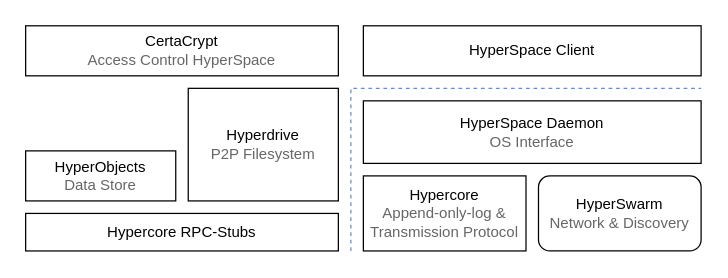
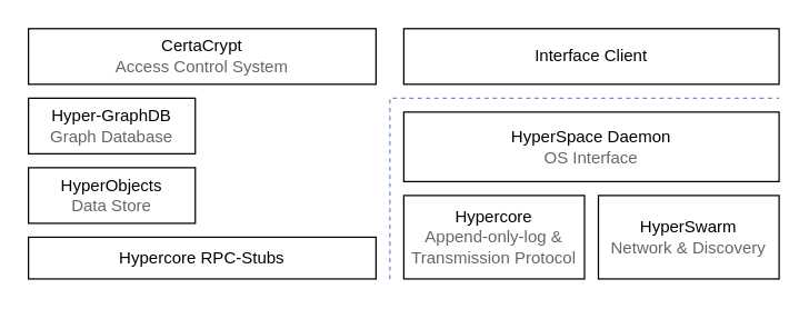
  <mxCell id="0" />
  <mxCell id="1" parent="0" />
- <mxCell id="2" value="CertaCrypt&lt;br&gt;&lt;font color=&quot;#666666&quot;&gt;Access Control HyperSpace&lt;/font&gt;" style="rounded=0;whiteSpace=wrap;html=1;" parent="1" vertex="1"><mxGeometry x="20" y="20" width="250" height="40" as="geometry" /></mxCell>
+ <mxCell id="2" value="CertaCrypt&lt;br&gt;&lt;font color=&quot;#666666&quot;&gt;Access Control System&lt;/font&gt;" style="rounded=0;whiteSpace=wrap;html=1;" parent="1" vertex="1"><mxGeometry x="20" y="20" width="250" height="40" as="geometry" /></mxCell>
+ <mxCell id="3" value="Hyper-GraphDB&lt;br&gt;&lt;font color=&quot;#666666&quot;&gt;Graph Database&lt;/font&gt;" style="rounded=0;whiteSpace=wrap;html=1;" parent="1" vertex="1"><mxGeometry x="20" y="70" width="120" height="40" as="geometry" /></mxCell>
  <mxCell id="4" value="HyperObjects&lt;br&gt;&lt;font color=&quot;#666666&quot;&gt;Data Store&lt;/font&gt;" style="rounded=0;whiteSpace=wrap;html=1;" parent="1" vertex="1"><mxGeometry x="20" y="120" width="120" height="40" as="geometry" /></mxCell>
  <mxCell id="5" value="Hypercore&lt;br&gt;&lt;font color=&quot;#666666&quot;&gt;Append-only-log &amp;amp; Transmission Protocol&lt;/font&gt;" style="rounded=0;whiteSpace=wrap;html=1;" parent="1" vertex="1"><mxGeometry x="290" y="140" width="130" height="60" as="geometry" /></mxCell>
- <mxCell id="6" value="Hyperdrive&lt;br&gt;&lt;font color=&quot;#666666&quot;&gt;P2P Filesystem&lt;/font&gt;" style="rounded=0;whiteSpace=wrap;html=1;" parent="1" vertex="1"><mxGeometry x="150" y="70" width="120" height="90" as="geometry" /></mxCell>
  <mxCell id="7" value="HyperSpace Daemon&lt;br&gt;&lt;font color=&quot;#666666&quot;&gt;OS Interface&lt;br&gt;&lt;/font&gt;" style="whiteSpace=wrap;html=1;" parent="1" vertex="1"><mxGeometry x="290" y="80" width="270" height="50" as="geometry" /></mxCell>
- <mxCell id="8" value="HyperSwarm&lt;br&gt;&lt;font color=&quot;#666666&quot;&gt;Network &amp;amp; Discovery&lt;/font&gt;" style="whiteSpace=wrap;html=1;rounded=1;" parent="1" vertex="1"><mxGeometry x="430" y="140" width="130" height="60" as="geometry" /></mxCell>
+ <mxCell id="8" value="HyperSwarm&lt;br&gt;&lt;font color=&quot;#666666&quot;&gt;Network &amp;amp; Discovery&lt;/font&gt;" style="whiteSpace=wrap;html=1;" parent="1" vertex="1"><mxGeometry x="430" y="140" width="130" height="60" as="geometry" /></mxCell>
  <mxCell id="9" value="" style="endArrow=none;dashed=1;html=1;edgeStyle=orthogonalEdgeStyle;fillColor=#dae8fc;strokeColor=#6c8ebf;rounded=0;" edge="1" parent="1"><mxGeometry width="50" height="50" relative="1" as="geometry"><mxPoint x="280" y="200" as="sourcePoint" /><mxPoint x="560" y="70" as="targetPoint" /><Array as="points"><mxPoint x="280" y="70" /><mxPoint x="560" y="70" /></Array></mxGeometry></mxCell>
  <mxCell id="10" value="Hypercore RPC-Stubs" style="rounded=0;whiteSpace=wrap;html=1;" vertex="1" parent="1"><mxGeometry x="20" y="170" width="250" height="30" as="geometry" /></mxCell>
- <mxCell id="11" value="HyperSpace Client" style="whiteSpace=wrap;html=1;" vertex="1" parent="1"><mxGeometry x="290" y="20" width="270" height="40" as="geometry" /></mxCell>
+ <mxCell id="11" value="Interface Client" style="whiteSpace=wrap;html=1;" vertex="1" parent="1"><mxGeometry x="290" y="20" width="270" height="40" as="geometry" /></mxCell>
